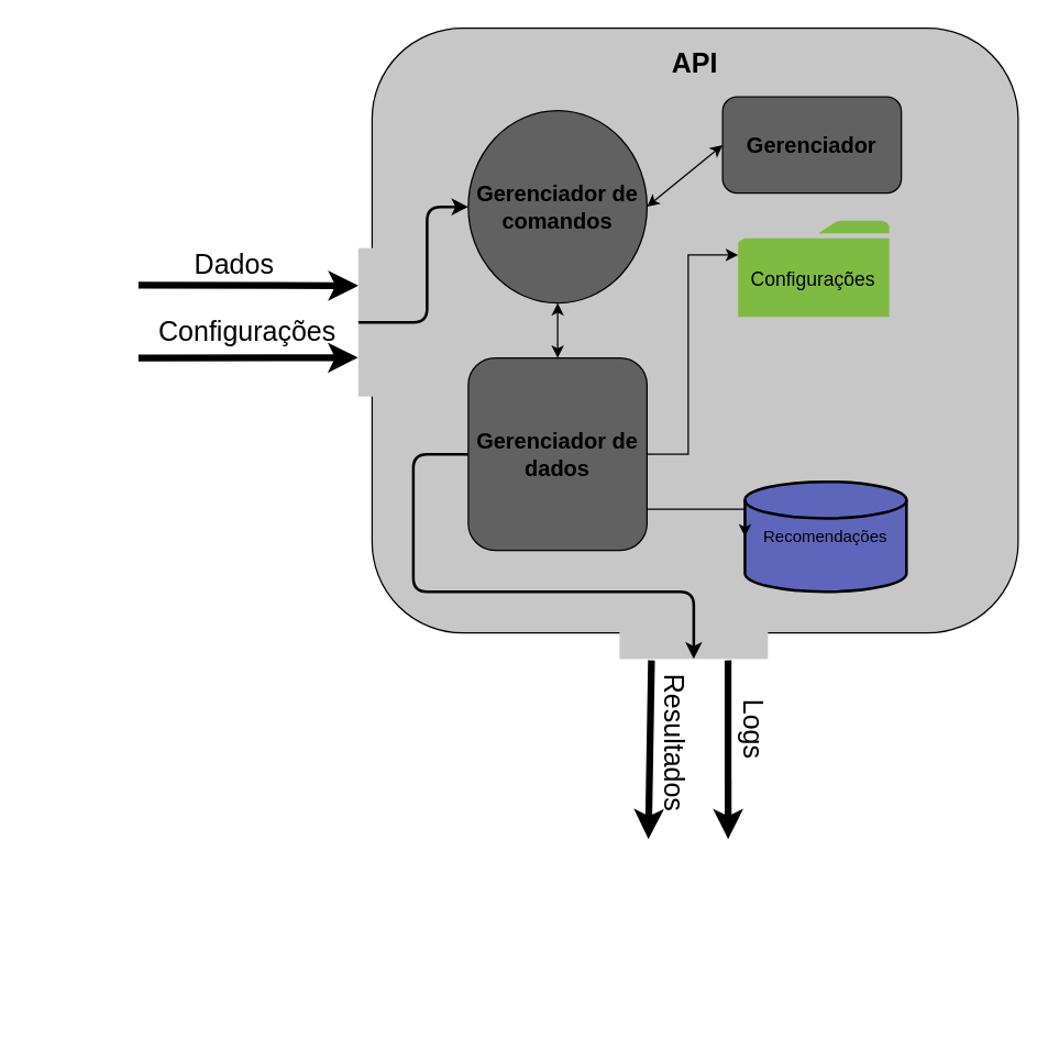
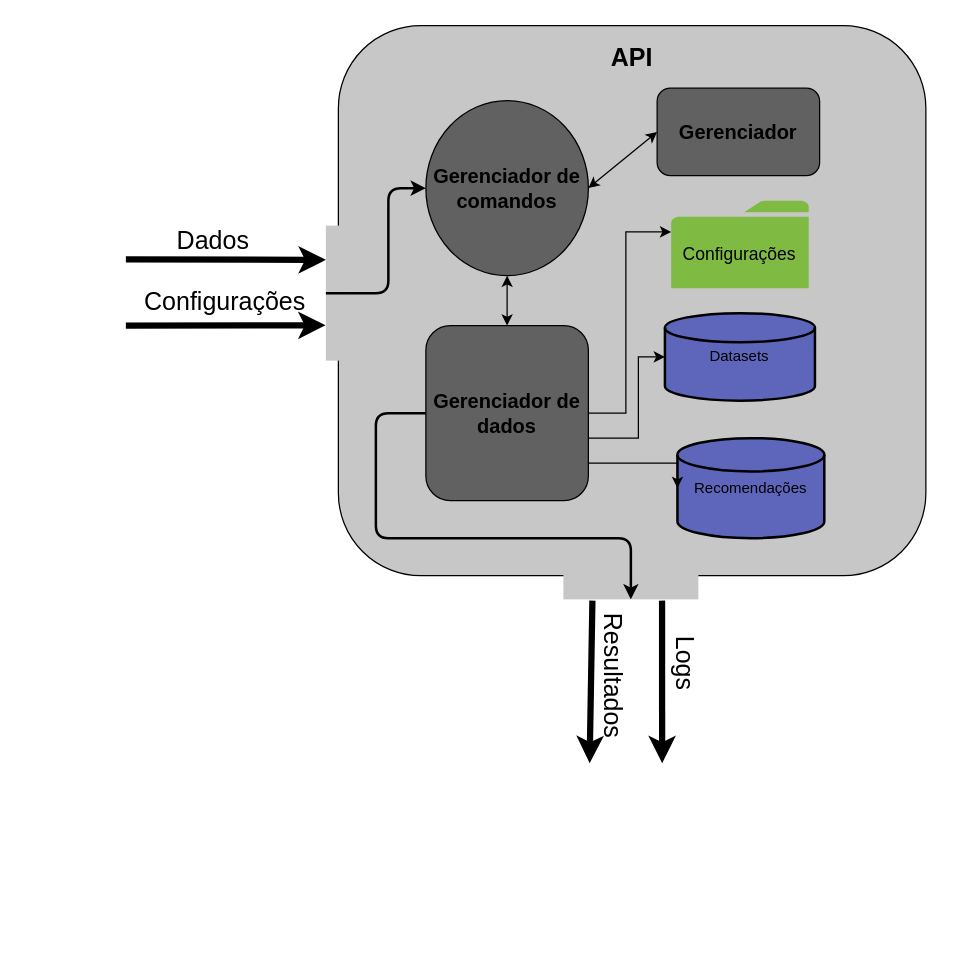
  <mxCell id="0" />
  <mxCell id="1" parent="0" />
  <mxCell id="2" value="" style="rounded=1;whiteSpace=wrap;html=1;fillColor=#C7C7C7;strokeColor=#000000;" parent="1" vertex="1"><mxGeometry x="270" y="20" width="470" height="440" as="geometry" /></mxCell>
  <mxCell id="3" value="Gerenciador" style="rounded=1;whiteSpace=wrap;html=1;fontSize=16;fontColor=#000000;fillColor=#616161;fontStyle=1;strokeColor=#000000;" parent="1" vertex="1"><mxGeometry x="525" y="70" width="130" height="70" as="geometry" /></mxCell>
  <mxCell id="4" value="Gerenciador de comandos" style="ellipse;whiteSpace=wrap;html=1;fontSize=16;fontColor=#000000;fillColor=#616161;fontStyle=1;strokeColor=#000000;" parent="1" vertex="1"><mxGeometry x="340" y="80" width="130" height="140" as="geometry" /></mxCell>
+ <mxCell id="5" value="Datasets" style="strokeWidth=2;html=1;shape=mxgraph.flowchart.database;whiteSpace=wrap;fillColor=#5D66BA;strokeColor=#000000;fontColor=#000000;" parent="1" vertex="1"><mxGeometry x="531.25" y="250" width="120" height="70" as="geometry" /></mxCell>
  <mxCell id="6" value="Recomendações" style="strokeWidth=2;html=1;shape=mxgraph.flowchart.database;whiteSpace=wrap;fillColor=#5D66BA;strokeColor=#000000;fontColor=#000000;" parent="1" vertex="1"><mxGeometry x="541.25" y="350" width="117.5" height="80" as="geometry" /></mxCell>
  <mxCell id="7" style="edgeStyle=orthogonalEdgeStyle;rounded=0;orthogonalLoop=1;jettySize=auto;html=1;strokeColor=#000000;" parent="1" source="10" target="23" edge="1"><mxGeometry relative="1" as="geometry"><mxPoint x="537.34" y="195" as="targetPoint" /><Array as="points"><mxPoint x="500" y="330" /><mxPoint x="500" y="185" /></Array></mxGeometry></mxCell>
+ <mxCell id="8" style="edgeStyle=orthogonalEdgeStyle;rounded=0;orthogonalLoop=1;jettySize=auto;html=1;entryX=0;entryY=0.5;entryDx=0;entryDy=0;entryPerimeter=0;strokeColor=#000000;" parent="1" source="10" target="5" edge="1"><mxGeometry relative="1" as="geometry"><Array as="points"><mxPoint x="510" y="350" /><mxPoint x="510" y="285" /></Array></mxGeometry></mxCell>
  <mxCell id="9" style="edgeStyle=orthogonalEdgeStyle;rounded=0;orthogonalLoop=1;jettySize=auto;html=1;entryX=0;entryY=0.5;entryDx=0;entryDy=0;entryPerimeter=0;strokeColor=#000000;" parent="1" source="10" target="6" edge="1"><mxGeometry relative="1" as="geometry"><Array as="points"><mxPoint x="490" y="370" /><mxPoint x="490" y="370" /></Array></mxGeometry></mxCell>
  <mxCell id="10" value="Gerenciador de dados" style="rounded=1;whiteSpace=wrap;html=1;fontSize=16;fontColor=#000000;fillColor=#616161;fontStyle=1;strokeColor=#000000;" parent="1" vertex="1"><mxGeometry x="340" y="260" width="130" height="140" as="geometry" /></mxCell>
  <mxCell id="11" value="" style="endArrow=classic;startArrow=classic;html=1;entryX=0.5;entryY=1;entryDx=0;entryDy=0;exitX=0.5;exitY=0;exitDx=0;exitDy=0;strokeColor=#000000;" parent="1" source="10" target="4" edge="1"><mxGeometry width="50" height="50" relative="1" as="geometry"><mxPoint x="260" y="310" as="sourcePoint" /><mxPoint x="310" y="260" as="targetPoint" /></mxGeometry></mxCell>
  <mxCell id="12" value="" style="endArrow=classic;startArrow=classic;html=1;exitX=1;exitY=0.5;exitDx=0;exitDy=0;entryX=0;entryY=0.5;entryDx=0;entryDy=0;strokeColor=#000000;" parent="1" source="4" target="3" edge="1"><mxGeometry width="50" height="50" relative="1" as="geometry"><mxPoint x="450" y="20" as="sourcePoint" /><mxPoint x="500" y="-30" as="targetPoint" /></mxGeometry></mxCell>
  <mxCell id="13" value="API" style="text;html=1;strokeColor=none;fillColor=none;align=center;verticalAlign=middle;whiteSpace=wrap;rounded=0;fontSize=20;fontColor=#000000;fontStyle=1" parent="1" vertex="1"><mxGeometry x="472" y="30" width="66" height="30" as="geometry" /></mxCell>
  <mxCell id="14" value="" style="group;rotation=90;" parent="1" vertex="1" connectable="0"><mxGeometry x="120" y="80" width="40" height="240" as="geometry" /></mxCell>
  <mxCell id="15" value="" style="endArrow=classic;html=1;strokeColor=#000000;fontSize=20;fontColor=#000000;entryX=0.25;entryY=1;entryDx=0;entryDy=0;strokeWidth=5;" parent="14" edge="1"><mxGeometry width="50" height="50" relative="1" as="geometry"><mxPoint x="-20" y="127" as="sourcePoint" /><mxPoint x="140" y="127.385" as="targetPoint" /></mxGeometry></mxCell>
  <mxCell id="16" value="Dados" style="text;html=1;strokeColor=none;fillColor=none;align=center;verticalAlign=middle;whiteSpace=wrap;rounded=0;fontSize=20;fontColor=#000000;rotation=0;" parent="14" vertex="1"><mxGeometry x="20" y="92.308" width="60" height="36.923" as="geometry" /></mxCell>
  <mxCell id="17" value="" style="group" parent="1" vertex="1" connectable="0"><mxGeometry x="20.25" y="219.5" width="239.75" height="40.5" as="geometry" /></mxCell>
  <mxCell id="18" value="" style="group" parent="17" vertex="1" connectable="0"><mxGeometry width="239.75" height="40.5" as="geometry" /></mxCell>
  <mxCell id="19" value="" style="group;rotation=90;" parent="18" vertex="1" connectable="0"><mxGeometry x="101.202" y="-109.75" width="37.346" height="260" as="geometry" /></mxCell>
  <mxCell id="20" value="" style="endArrow=classic;html=1;strokeColor=#000000;fontSize=20;fontColor=#000000;entryX=0.25;entryY=1;entryDx=0;entryDy=0;strokeWidth=5;" parent="19" edge="1"><mxGeometry width="50" height="50" relative="1" as="geometry"><mxPoint x="-21.452" y="150.25" as="sourcePoint" /><mxPoint x="138.317" y="150" as="targetPoint" /></mxGeometry></mxCell>
  <mxCell id="21" value="Configurações" style="text;html=1;strokeColor=none;fillColor=none;align=center;verticalAlign=middle;whiteSpace=wrap;rounded=0;fontSize=20;fontColor=#000000;rotation=0;" parent="19" vertex="1"><mxGeometry x="30.549" y="110" width="55.327" height="40" as="geometry" /></mxCell>
  <mxCell id="22" value="" style="group;" parent="1" vertex="1" connectable="0"><mxGeometry x="536.25" y="160" width="110" height="70" as="geometry" /></mxCell>
  <mxCell id="23" value="" style="pointerEvents=1;shadow=0;dashed=0;html=1;strokeColor=none;labelPosition=center;verticalLabelPosition=bottom;verticalAlign=top;outlineConnect=0;align=center;shape=mxgraph.office.concepts.folder;fillColor=#7FBA42;fontSize=20;fontColor=#000000;" parent="22" vertex="1"><mxGeometry width="110" height="70" as="geometry" /></mxCell>
  <mxCell id="24" value="&lt;font style=&quot;font-size: 14px&quot;&gt;Configurações&lt;/font&gt;" style="text;html=1;strokeColor=none;fillColor=none;align=center;verticalAlign=middle;whiteSpace=wrap;rounded=0;fontSize=20;fontColor=#000000;" parent="22" vertex="1"><mxGeometry x="35" y="30" width="40" height="20" as="geometry" /></mxCell>
  <mxCell id="25" value="" style="group;rotation=90;" parent="1" vertex="1" connectable="0"><mxGeometry x="371.25" y="590" width="240" height="40.5" as="geometry" /></mxCell>
  <mxCell id="26" value="" style="group;rotation=180;" parent="25" vertex="1" connectable="0"><mxGeometry x="92.308" y="-100" width="37.385" height="260" as="geometry" /></mxCell>
  <mxCell id="27" value="" style="endArrow=classic;html=1;strokeColor=#000000;fontSize=20;fontColor=#000000;strokeWidth=5;" parent="26" edge="1"><mxGeometry width="50" height="50" relative="1" as="geometry"><mxPoint x="9.672" y="-10" as="sourcePoint" /><mxPoint x="7.442" y="120" as="targetPoint" /></mxGeometry></mxCell>
  <mxCell id="28" value="Resultados" style="text;html=1;strokeColor=none;fillColor=none;align=center;verticalAlign=middle;whiteSpace=wrap;rounded=0;fontSize=20;fontColor=#000000;rotation=90;" parent="26" vertex="1"><mxGeometry x="-0.001" y="30" width="55.385" height="40" as="geometry" /></mxCell>
  <mxCell id="29" value="" style="group;rotation=90;" parent="1" vertex="1" connectable="0"><mxGeometry x="430" y="599.75" width="260" height="40.5" as="geometry" /></mxCell>
  <mxCell id="30" value="" style="group;rotation=180;" parent="29" vertex="1" connectable="0"><mxGeometry x="109.75" y="-159.75" width="40.5" height="260" as="geometry" /></mxCell>
  <mxCell id="31" value="Logs" style="text;html=1;strokeColor=none;fillColor=none;align=center;verticalAlign=middle;whiteSpace=wrap;rounded=0;fontSize=20;fontColor=#000000;rotation=90;" parent="30" vertex="1"><mxGeometry x="-21.06" y="70" width="60" height="40" as="geometry" /></mxCell>
  <mxCell id="32" value="" style="rounded=0;whiteSpace=wrap;html=1;strokeColor=none;fillColor=#C7C7C7;fontSize=20;fontColor=#000000;rotation=90;" parent="1" vertex="1"><mxGeometry x="494" y="415" width="20" height="108" as="geometry" /></mxCell>
  <mxCell id="33" value="" style="rounded=0;whiteSpace=wrap;html=1;strokeColor=none;fillColor=#C7C7C7;fontSize=20;fontColor=#000000;" parent="1" vertex="1"><mxGeometry x="260" y="180" width="20" height="108" as="geometry" /></mxCell>
  <mxCell id="34" value="" style="endArrow=classic;html=1;strokeColor=#000000;fontSize=20;fontColor=#000000;strokeWidth=5;" parent="1" edge="1"><mxGeometry width="50" height="50" relative="1" as="geometry"><mxPoint x="528.94" y="480" as="sourcePoint" /><mxPoint x="529" y="610" as="targetPoint" /></mxGeometry></mxCell>
  <mxCell id="35" value="" style="endArrow=classic;html=1;strokeColor=#000000;strokeWidth=2;fontSize=20;fontColor=#000000;exitX=0;exitY=0.5;exitDx=0;exitDy=0;entryX=0;entryY=0.5;entryDx=0;entryDy=0;" parent="1" source="33" target="4" edge="1"><mxGeometry width="50" height="50" relative="1" as="geometry"><mxPoint x="290" y="260" as="sourcePoint" /><mxPoint x="340" y="210" as="targetPoint" /><Array as="points"><mxPoint x="310" y="234" /><mxPoint x="310" y="150" /></Array></mxGeometry></mxCell>
  <mxCell id="36" value="" style="endArrow=classic;html=1;strokeColor=#000000;strokeWidth=2;fontSize=20;fontColor=#000000;exitX=0;exitY=0.5;exitDx=0;exitDy=0;entryX=1;entryY=0.5;entryDx=0;entryDy=0;" parent="1" source="10" target="32" edge="1"><mxGeometry width="50" height="50" relative="1" as="geometry"><mxPoint x="280" y="350" as="sourcePoint" /><mxPoint x="330" y="300" as="targetPoint" /><Array as="points"><mxPoint x="300" y="330" /><mxPoint x="300" y="430" /><mxPoint x="504" y="430" /></Array></mxGeometry></mxCell>
